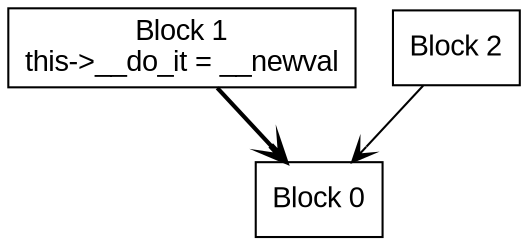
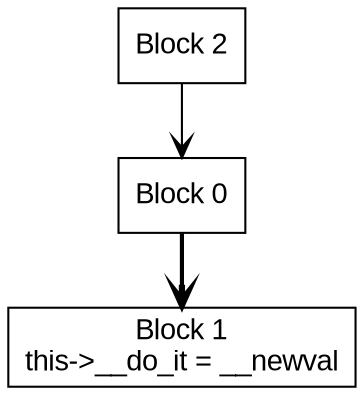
  digraph {
    fontname="Liberation Sans"
    node [fontname="Liberation Sans" shape=box]
    edge [arrowhead=vee fontname="Liberation Sans"]
    n1 [label="Block 0\n"]
    n2 [label="Block 1\nthis->__do_it = __newval\n"]
    n3 [label="Block 2\n"]
-   n2 -> n1 [style=bold]
+   n1 -> n2 [style=bold]
    n3 -> n1 [style=solid]
  }
